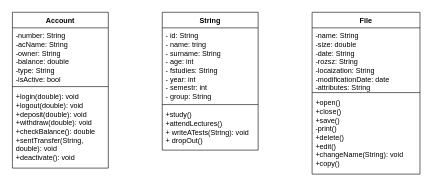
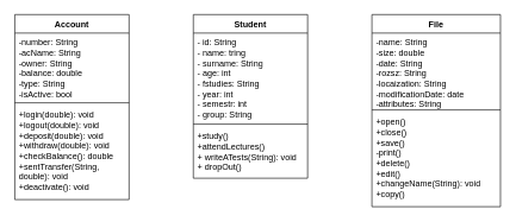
  <mxCell id="0" />
  <mxCell id="1" parent="0" />
  <mxCell id="2" value="File" style="swimlane;fontStyle=1;align=center;verticalAlign=top;childLayout=stackLayout;horizontal=1;startSize=26;horizontalStack=0;resizeParent=1;resizeParentMax=0;resizeLast=0;collapsible=1;marginBottom=0;whiteSpace=wrap;html=1;" vertex="1" parent="1"><mxGeometry x="520" y="20" width="180" height="270" as="geometry" /></mxCell>
  <mxCell id="3" value="-name: String&lt;br&gt;-size: double&lt;br&gt;-date: String&lt;br&gt;-rozsz: String&lt;br&gt;-locaization: String&lt;br&gt;-modificationDate: date&lt;br&gt;-attributes: String" style="text;strokeColor=none;fillColor=none;align=left;verticalAlign=top;spacingLeft=4;spacingRight=4;overflow=hidden;rotatable=0;points=[[0,0.5],[1,0.5]];portConstraint=eastwest;whiteSpace=wrap;html=1;" vertex="1" parent="2"><mxGeometry y="26" width="180" height="104" as="geometry" /></mxCell>
  <mxCell id="4" value="" style="line;strokeWidth=1;fillColor=none;align=left;verticalAlign=middle;spacingTop=-1;spacingLeft=3;spacingRight=3;rotatable=0;labelPosition=right;points=[];portConstraint=eastwest;strokeColor=inherit;" vertex="1" parent="2"><mxGeometry y="130" width="180" height="8" as="geometry" /></mxCell>
  <mxCell id="5" value="+open()&lt;br&gt;+close()&lt;br&gt;+save()&lt;br&gt;-print()&lt;br&gt;+delete()&lt;br&gt;+edit()&lt;br&gt;+changeName(String): void&lt;br&gt;+copy()" style="text;strokeColor=none;fillColor=none;align=left;verticalAlign=top;spacingLeft=4;spacingRight=4;overflow=hidden;rotatable=0;points=[[0,0.5],[1,0.5]];portConstraint=eastwest;whiteSpace=wrap;html=1;" vertex="1" parent="2"><mxGeometry y="138" width="180" height="132" as="geometry" /></mxCell>
  <mxCell id="6" value="Account" style="swimlane;fontStyle=1;align=center;verticalAlign=top;childLayout=stackLayout;horizontal=1;startSize=26;horizontalStack=0;resizeParent=1;resizeParentMax=0;resizeLast=0;collapsible=1;marginBottom=0;whiteSpace=wrap;html=1;" vertex="1" parent="1"><mxGeometry x="20" y="20" width="160" height="260" as="geometry" /></mxCell>
  <mxCell id="7" value="-number: String&lt;br&gt;-acName: String&lt;br&gt;-owner: String&lt;br&gt;-balance: double&lt;br&gt;-type: String&lt;br&gt;-isActive: bool" style="text;strokeColor=none;fillColor=none;align=left;verticalAlign=top;spacingLeft=4;spacingRight=4;overflow=hidden;rotatable=0;points=[[0,0.5],[1,0.5]];portConstraint=eastwest;whiteSpace=wrap;html=1;" vertex="1" parent="6"><mxGeometry y="26" width="160" height="94" as="geometry" /></mxCell>
  <mxCell id="8" value="" style="line;strokeWidth=1;fillColor=none;align=left;verticalAlign=middle;spacingTop=-1;spacingLeft=3;spacingRight=3;rotatable=0;labelPosition=right;points=[];portConstraint=eastwest;strokeColor=inherit;" vertex="1" parent="6"><mxGeometry y="120" width="160" height="8" as="geometry" /></mxCell>
  <mxCell id="9" value="+login(double): void&lt;br&gt;+logout(double): void&lt;br&gt;+deposit(double): void&lt;br&gt;+withdraw(double): void&lt;br&gt;+checkBalance(): double&lt;br&gt;+sentTransfer(String, double): void&lt;br&gt;+deactivate(): void" style="text;strokeColor=none;fillColor=none;align=left;verticalAlign=top;spacingLeft=4;spacingRight=4;overflow=hidden;rotatable=0;points=[[0,0.5],[1,0.5]];portConstraint=eastwest;whiteSpace=wrap;html=1;" vertex="1" parent="6"><mxGeometry y="128" width="160" height="132" as="geometry" /></mxCell>
- <mxCell id="10" value="String" style="swimlane;fontStyle=1;align=center;verticalAlign=top;childLayout=stackLayout;horizontal=1;startSize=26;horizontalStack=0;resizeParent=1;resizeParentMax=0;resizeLast=0;collapsible=1;marginBottom=0;whiteSpace=wrap;html=1;" vertex="1" parent="1"><mxGeometry x="270" y="20" width="160" height="230" as="geometry" /></mxCell>
+ <mxCell id="10" value="Student" style="swimlane;fontStyle=1;align=center;verticalAlign=top;childLayout=stackLayout;horizontal=1;startSize=26;horizontalStack=0;resizeParent=1;resizeParentMax=0;resizeLast=0;collapsible=1;marginBottom=0;whiteSpace=wrap;html=1;" vertex="1" parent="1"><mxGeometry x="270" y="20" width="160" height="230" as="geometry" /></mxCell>
  <mxCell id="11" value="- id: String&lt;br&gt;- name: tring&lt;br&gt;- surname: String&lt;br&gt;- age: int&lt;br&gt;- fstudies: String&lt;br&gt;- year: int&lt;br&gt;- semestr: int&lt;br&gt;- group: String" style="text;strokeColor=none;fillColor=none;align=left;verticalAlign=top;spacingLeft=4;spacingRight=4;overflow=hidden;rotatable=0;points=[[0,0.5],[1,0.5]];portConstraint=eastwest;whiteSpace=wrap;html=1;" vertex="1" parent="10"><mxGeometry y="26" width="160" height="124" as="geometry" /></mxCell>
  <mxCell id="12" value="" style="line;strokeWidth=1;fillColor=none;align=left;verticalAlign=middle;spacingTop=-1;spacingLeft=3;spacingRight=3;rotatable=0;labelPosition=right;points=[];portConstraint=eastwest;strokeColor=inherit;" vertex="1" parent="10"><mxGeometry y="150" width="160" height="8" as="geometry" /></mxCell>
  <mxCell id="13" value="+study()&lt;br&gt;+attendLectures()&lt;br&gt;+ writeATests(String): void&lt;br&gt;+ dropOut()" style="text;strokeColor=none;fillColor=none;align=left;verticalAlign=top;spacingLeft=4;spacingRight=4;overflow=hidden;rotatable=0;points=[[0,0.5],[1,0.5]];portConstraint=eastwest;whiteSpace=wrap;html=1;" vertex="1" parent="10"><mxGeometry y="158" width="160" height="72" as="geometry" /></mxCell>
